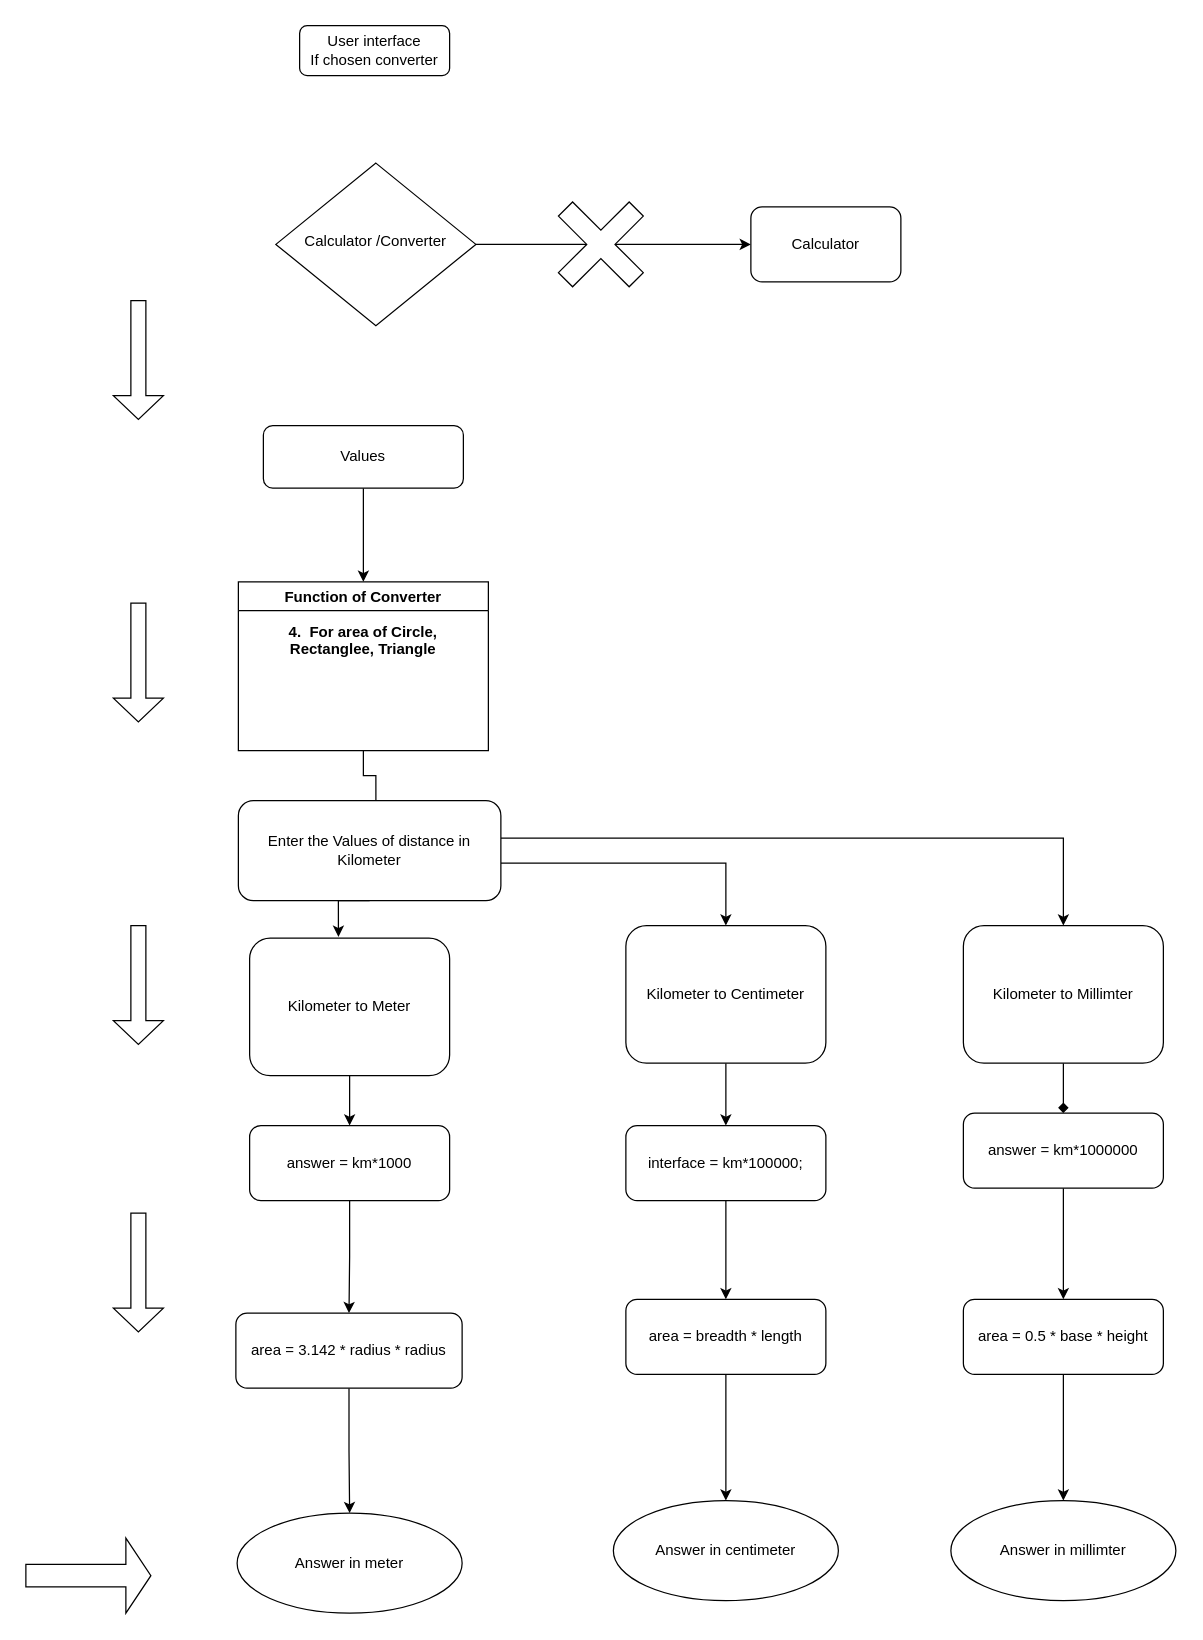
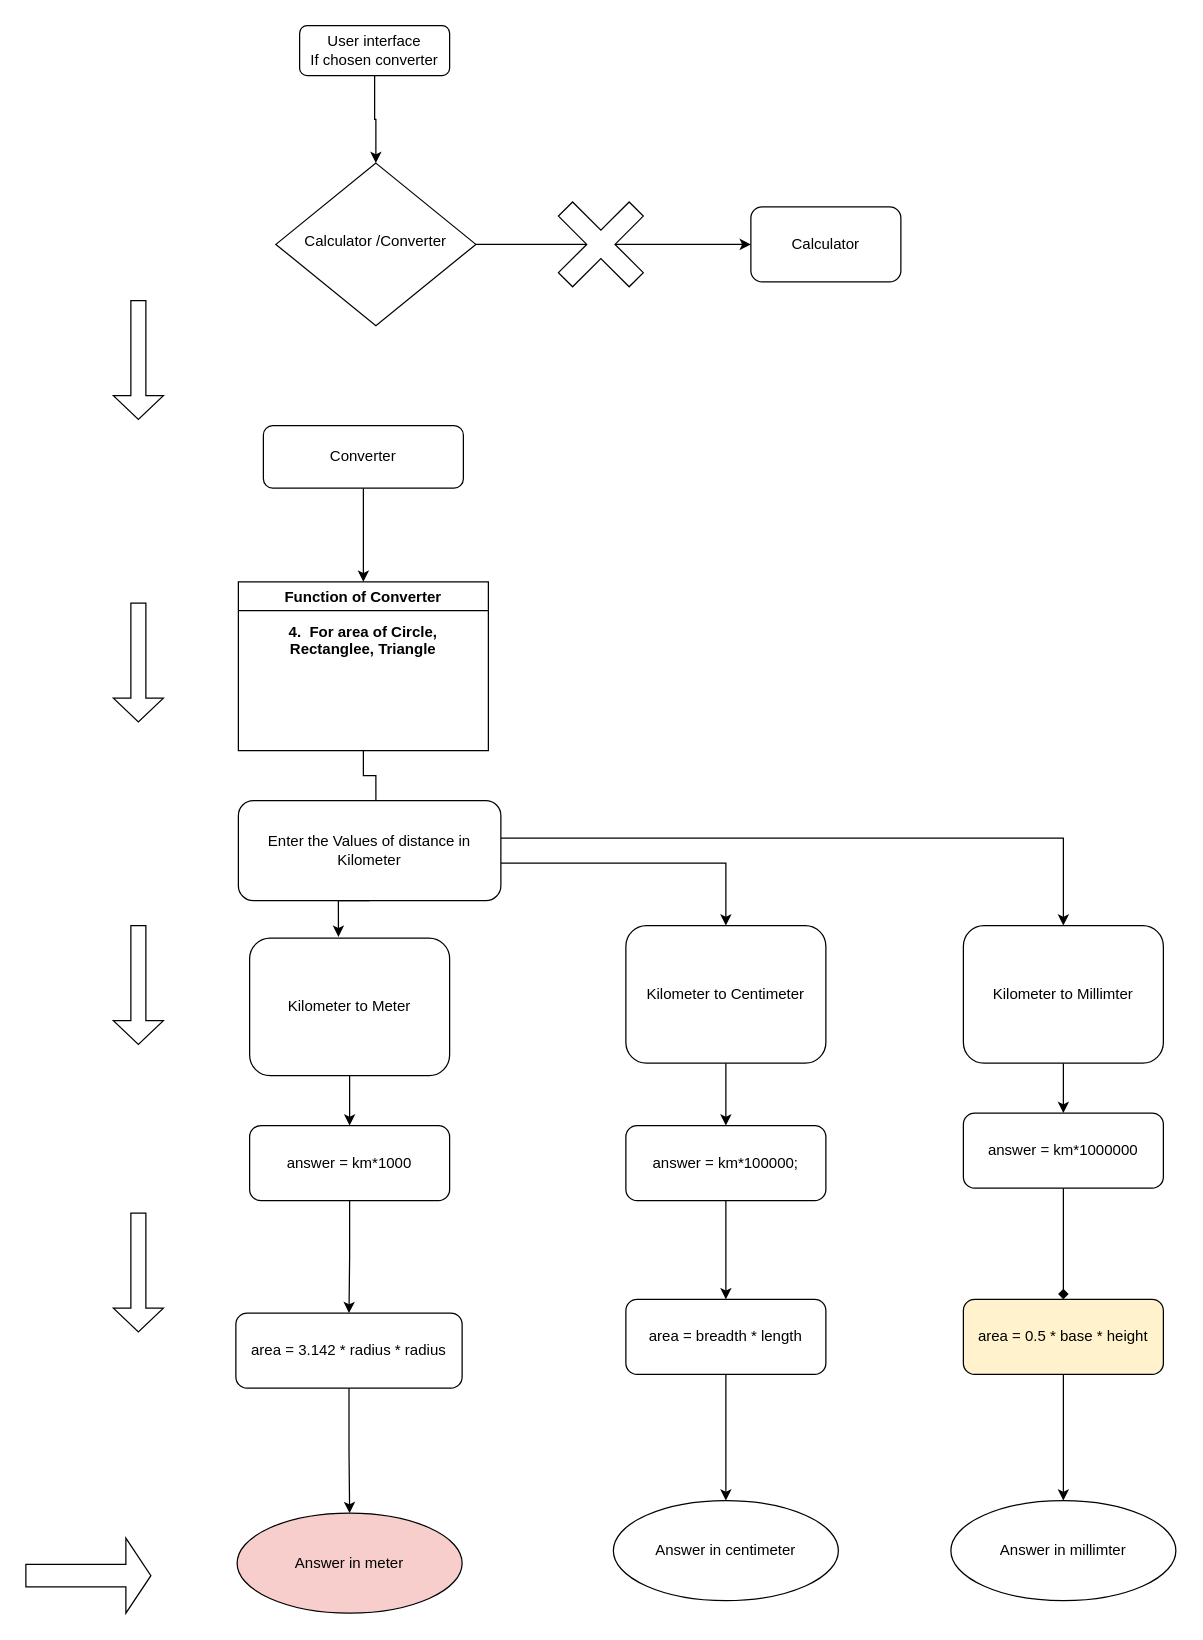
  <mxCell id="0" />
  <mxCell id="1" parent="0" />
+ <mxCell id="2" style="edgeStyle=orthogonalEdgeStyle;rounded=0;orthogonalLoop=1;jettySize=auto;html=1;exitX=0.5;exitY=1;exitDx=0;exitDy=0;entryX=0.5;entryY=0;entryDx=0;entryDy=0;" parent="1" source="3" target="5" edge="1"><mxGeometry relative="1" as="geometry" /></mxCell>
  <mxCell id="3" value="User interface&lt;br&gt;If chosen converter" style="rounded=1;whiteSpace=wrap;html=1;fontSize=12;glass=0;strokeWidth=1;shadow=0;" parent="1" vertex="1"><mxGeometry x="239" y="20" width="120" height="40" as="geometry" /></mxCell>
  <mxCell id="4" style="edgeStyle=orthogonalEdgeStyle;rounded=0;orthogonalLoop=1;jettySize=auto;html=1;entryX=0;entryY=0.5;entryDx=0;entryDy=0;" parent="1" source="5" target="6" edge="1"><mxGeometry relative="1" as="geometry" /></mxCell>
  <mxCell id="5" value="Calculator /Converter" style="rhombus;whiteSpace=wrap;html=1;shadow=0;fontFamily=Helvetica;fontSize=12;align=center;strokeWidth=1;spacing=6;spacingTop=-4;" parent="1" vertex="1"><mxGeometry x="220" y="130" width="160" height="130" as="geometry" /></mxCell>
  <mxCell id="6" value="Calculator" style="rounded=1;whiteSpace=wrap;html=1;" parent="1" vertex="1"><mxGeometry x="600" y="165" width="120" height="60" as="geometry" /></mxCell>
  <mxCell id="7" style="edgeStyle=orthogonalEdgeStyle;rounded=0;orthogonalLoop=1;jettySize=auto;html=1;entryX=0.5;entryY=0;entryDx=0;entryDy=0;" parent="1" source="8" target="10" edge="1"><mxGeometry relative="1" as="geometry"><mxPoint x="290" y="495" as="targetPoint" /></mxGeometry></mxCell>
- <mxCell id="8" value="Values" style="rounded=1;whiteSpace=wrap;html=1;" parent="1" vertex="1"><mxGeometry x="210" y="340" width="160" height="50" as="geometry" /></mxCell>
+ <mxCell id="8" value="Converter" style="rounded=1;whiteSpace=wrap;html=1;" parent="1" vertex="1"><mxGeometry x="210" y="340" width="160" height="50" as="geometry" /></mxCell>
  <mxCell id="9" style="edgeStyle=orthogonalEdgeStyle;rounded=0;orthogonalLoop=1;jettySize=auto;html=1;exitX=0.5;exitY=1;exitDx=0;exitDy=0;entryX=0.524;entryY=0.125;entryDx=0;entryDy=0;entryPerimeter=0;" edge="1" parent="1" source="10" target="26"><mxGeometry relative="1" as="geometry" /></mxCell>
  <mxCell id="10" value="&#10;&#10;&#10;Function of Converter&#10;&#10;4.  For area of Circle,&#10;Rectanglee, Triangle" style="swimlane;" parent="1" vertex="1"><mxGeometry x="190" y="465" width="200" height="135" as="geometry" /></mxCell>
  <mxCell id="11" style="edgeStyle=orthogonalEdgeStyle;rounded=0;orthogonalLoop=1;jettySize=auto;html=1;exitX=0.5;exitY=1;exitDx=0;exitDy=0;entryX=0.5;entryY=0;entryDx=0;entryDy=0;" parent="1" source="12" target="14" edge="1"><mxGeometry relative="1" as="geometry" /></mxCell>
  <mxCell id="12" value="&lt;font face=&quot;helvetica&quot;&gt;Kilometer to Meter&lt;/font&gt;" style="rounded=1;whiteSpace=wrap;html=1;" parent="1" vertex="1"><mxGeometry x="199" y="750" width="160" height="110" as="geometry" /></mxCell>
  <mxCell id="13" style="edgeStyle=orthogonalEdgeStyle;rounded=0;orthogonalLoop=1;jettySize=auto;html=1;entryX=0.5;entryY=0;entryDx=0;entryDy=0;" parent="1" source="14" target="16" edge="1"><mxGeometry relative="1" as="geometry" /></mxCell>
  <mxCell id="14" value="answer = km*1000" style="rounded=1;whiteSpace=wrap;html=1;" parent="1" vertex="1"><mxGeometry x="199" y="900" width="160" height="60" as="geometry" /></mxCell>
  <mxCell id="15" style="edgeStyle=orthogonalEdgeStyle;rounded=0;orthogonalLoop=1;jettySize=auto;html=1;exitX=0.5;exitY=1;exitDx=0;exitDy=0;entryX=0.5;entryY=0;entryDx=0;entryDy=0;" parent="1" source="16" target="17" edge="1"><mxGeometry relative="1" as="geometry" /></mxCell>
  <mxCell id="16" value="area = 3.142 * radius * radius" style="rounded=1;whiteSpace=wrap;html=1;" parent="1" vertex="1"><mxGeometry x="188" y="1050" width="181" height="60" as="geometry" /></mxCell>
- <mxCell id="17" value="Answer in meter" style="ellipse;whiteSpace=wrap;html=1;" parent="1" vertex="1"><mxGeometry x="189" y="1210" width="180" height="80" as="geometry" /></mxCell>
+ <mxCell id="17" value="Answer in meter" style="ellipse;whiteSpace=wrap;html=1;fillColor=#f8cecc;" parent="1" vertex="1"><mxGeometry x="189" y="1210" width="180" height="80" as="geometry" /></mxCell>
  <mxCell id="18" value="" style="shape=cross;whiteSpace=wrap;html=1;rotation=-45;" parent="1" vertex="1"><mxGeometry x="440" y="155" width="80" height="80" as="geometry" /></mxCell>
  <mxCell id="19" value="" style="shape=singleArrow;direction=south;whiteSpace=wrap;html=1;" parent="1" vertex="1"><mxGeometry x="90" y="240" width="40" height="95" as="geometry" /></mxCell>
  <mxCell id="20" value="" style="shape=singleArrow;direction=south;whiteSpace=wrap;html=1;" parent="1" vertex="1"><mxGeometry x="90" y="482" width="40" height="95" as="geometry" /></mxCell>
  <mxCell id="21" value="" style="shape=singleArrow;direction=south;whiteSpace=wrap;html=1;" parent="1" vertex="1"><mxGeometry x="90" y="740" width="40" height="95" as="geometry" /></mxCell>
  <mxCell id="22" value="" style="shape=singleArrow;whiteSpace=wrap;html=1;" parent="1" vertex="1"><mxGeometry x="20" y="1230" width="100" height="60" as="geometry" /></mxCell>
  <mxCell id="23" style="edgeStyle=orthogonalEdgeStyle;rounded=0;orthogonalLoop=1;jettySize=auto;html=1;exitX=0.5;exitY=1;exitDx=0;exitDy=0;entryX=0.444;entryY=-0.009;entryDx=0;entryDy=0;entryPerimeter=0;" edge="1" parent="1" source="26" target="12"><mxGeometry relative="1" as="geometry" /></mxCell>
  <mxCell id="24" style="edgeStyle=orthogonalEdgeStyle;rounded=0;orthogonalLoop=1;jettySize=auto;html=1;entryX=0.5;entryY=0;entryDx=0;entryDy=0;" edge="1" parent="1" source="26" target="29"><mxGeometry relative="1" as="geometry"><Array as="points"><mxPoint x="580" y="690" /></Array></mxGeometry></mxCell>
  <mxCell id="25" style="edgeStyle=orthogonalEdgeStyle;rounded=0;orthogonalLoop=1;jettySize=auto;html=1;entryX=0.5;entryY=0;entryDx=0;entryDy=0;" edge="1" parent="1" source="26" target="31"><mxGeometry relative="1" as="geometry"><Array as="points"><mxPoint x="850" y="670" /></Array></mxGeometry></mxCell>
  <mxCell id="26" value="Enter the Values of distance in Kilometer" style="rounded=1;whiteSpace=wrap;html=1;" vertex="1" parent="1"><mxGeometry x="190" y="640" width="210" height="80" as="geometry" /></mxCell>
  <mxCell id="27" value="" style="shape=singleArrow;direction=south;whiteSpace=wrap;html=1;" vertex="1" parent="1"><mxGeometry x="90" y="970" width="40" height="95" as="geometry" /></mxCell>
  <mxCell id="28" value="" style="edgeStyle=orthogonalEdgeStyle;rounded=0;orthogonalLoop=1;jettySize=auto;html=1;" edge="1" parent="1" source="29" target="33"><mxGeometry relative="1" as="geometry" /></mxCell>
  <mxCell id="29" value="Kilometer to Centimeter" style="rounded=1;whiteSpace=wrap;html=1;" vertex="1" parent="1"><mxGeometry x="500" y="740" width="160" height="110" as="geometry" /></mxCell>
- <mxCell id="30" value="" style="edgeStyle=orthogonalEdgeStyle;rounded=0;orthogonalLoop=1;jettySize=auto;html=1;endArrow=diamond;" edge="1" parent="1" source="31" target="35"><mxGeometry relative="1" as="geometry" /></mxCell>
+ <mxCell id="30" value="" style="edgeStyle=orthogonalEdgeStyle;rounded=0;orthogonalLoop=1;jettySize=auto;html=1;" edge="1" parent="1" source="31" target="35"><mxGeometry relative="1" as="geometry" /></mxCell>
  <mxCell id="31" value="&lt;font face=&quot;helvetica&quot;&gt;Kilometer to Millimter&lt;/font&gt;" style="rounded=1;whiteSpace=wrap;html=1;" vertex="1" parent="1"><mxGeometry x="770" y="740" width="160" height="110" as="geometry" /></mxCell>
  <mxCell id="32" value="" style="edgeStyle=orthogonalEdgeStyle;rounded=0;orthogonalLoop=1;jettySize=auto;html=1;" edge="1" parent="1" source="33" target="37"><mxGeometry relative="1" as="geometry" /></mxCell>
- <mxCell id="33" value="interface = km*100000;" style="rounded=1;whiteSpace=wrap;html=1;" vertex="1" parent="1"><mxGeometry x="500" y="900" width="160" height="60" as="geometry" /></mxCell>
- <mxCell id="34" value="" style="edgeStyle=orthogonalEdgeStyle;rounded=0;orthogonalLoop=1;jettySize=auto;html=1;" edge="1" parent="1" source="35" target="39"><mxGeometry relative="1" as="geometry" /></mxCell>
+ <mxCell id="33" value="answer = km*100000;" style="rounded=1;whiteSpace=wrap;html=1;" vertex="1" parent="1"><mxGeometry x="500" y="900" width="160" height="60" as="geometry" /></mxCell>
+ <mxCell id="34" value="" style="edgeStyle=orthogonalEdgeStyle;rounded=0;orthogonalLoop=1;jettySize=auto;html=1;endArrow=diamond;" edge="1" parent="1" source="35" target="39"><mxGeometry relative="1" as="geometry" /></mxCell>
  <mxCell id="35" value="answer = km*1000000" style="rounded=1;whiteSpace=wrap;html=1;" vertex="1" parent="1"><mxGeometry x="770" y="890" width="160" height="60" as="geometry" /></mxCell>
  <mxCell id="36" value="" style="edgeStyle=orthogonalEdgeStyle;rounded=0;orthogonalLoop=1;jettySize=auto;html=1;" edge="1" parent="1" source="37" target="40"><mxGeometry relative="1" as="geometry" /></mxCell>
  <mxCell id="37" value="area = breadth * length" style="rounded=1;whiteSpace=wrap;html=1;" vertex="1" parent="1"><mxGeometry x="500" y="1039" width="160" height="60" as="geometry" /></mxCell>
  <mxCell id="38" value="" style="edgeStyle=orthogonalEdgeStyle;rounded=0;orthogonalLoop=1;jettySize=auto;html=1;" edge="1" parent="1" source="39" target="41"><mxGeometry relative="1" as="geometry" /></mxCell>
- <mxCell id="39" value="area = 0.5 * base * height" style="rounded=1;whiteSpace=wrap;html=1;" vertex="1" parent="1"><mxGeometry x="770" y="1039" width="160" height="60" as="geometry" /></mxCell>
+ <mxCell id="39" value="area = 0.5 * base * height" style="rounded=1;whiteSpace=wrap;html=1;fillColor=#fff2cc;" vertex="1" parent="1"><mxGeometry x="770" y="1039" width="160" height="60" as="geometry" /></mxCell>
  <mxCell id="40" value="Answer in centimeter" style="ellipse;whiteSpace=wrap;html=1;" vertex="1" parent="1"><mxGeometry x="490" y="1200" width="180" height="80" as="geometry" /></mxCell>
  <mxCell id="41" value="Answer in millimter" style="ellipse;whiteSpace=wrap;html=1;" vertex="1" parent="1"><mxGeometry x="760" y="1200" width="180" height="80" as="geometry" /></mxCell>
